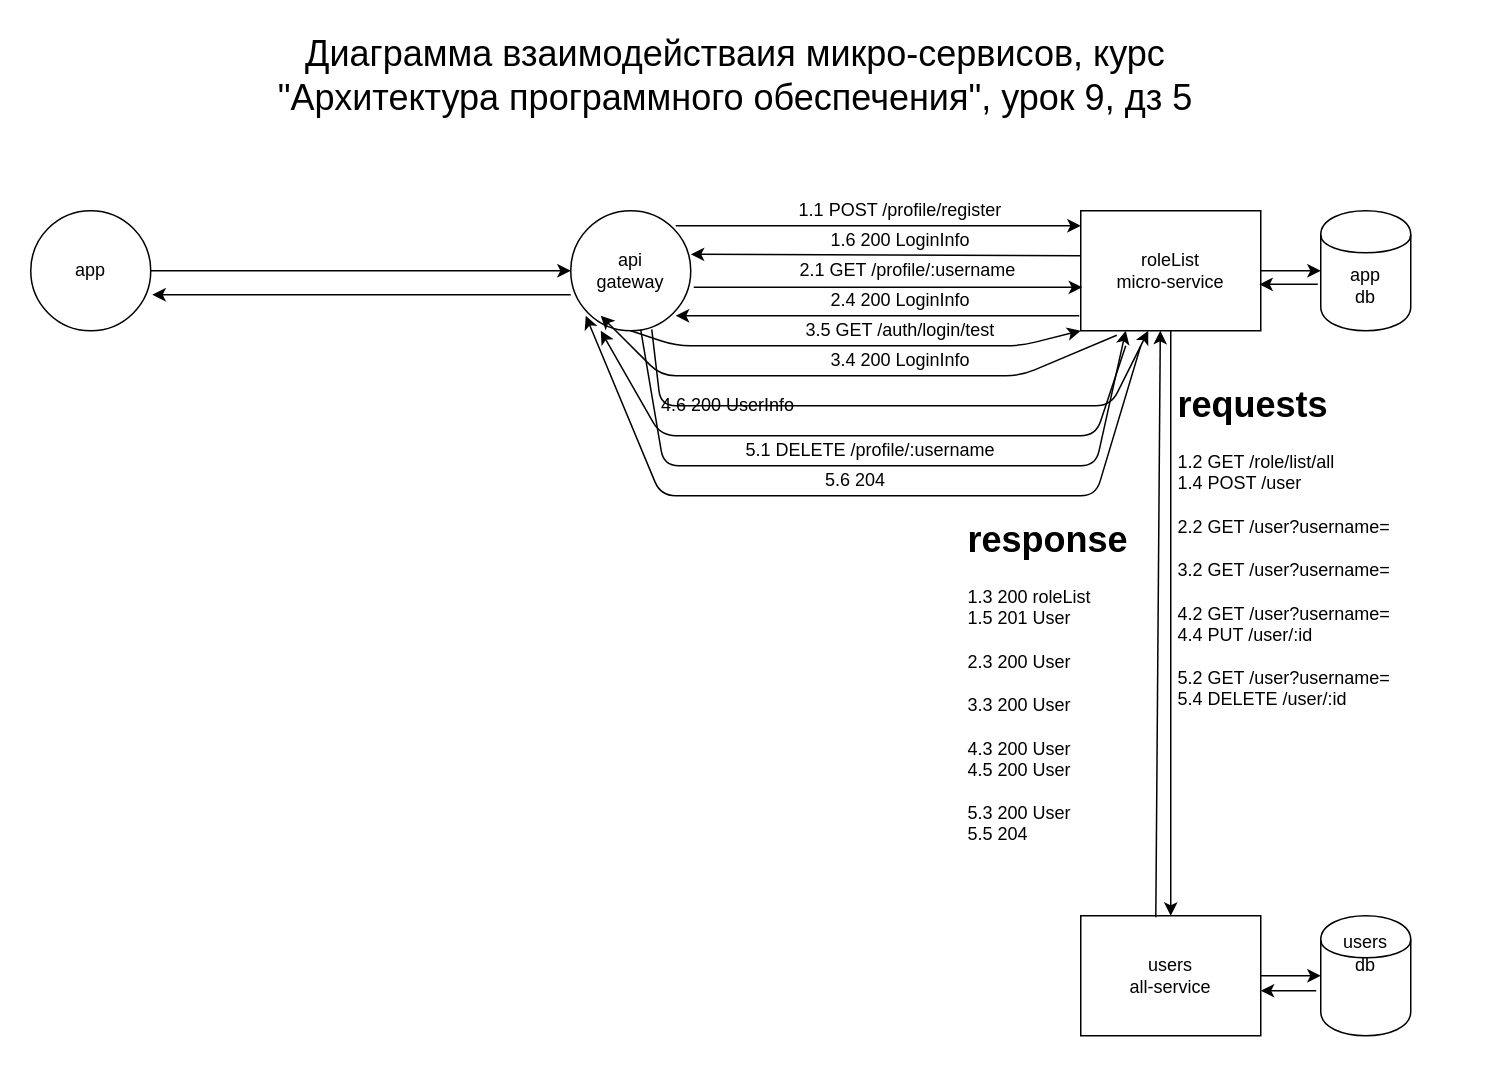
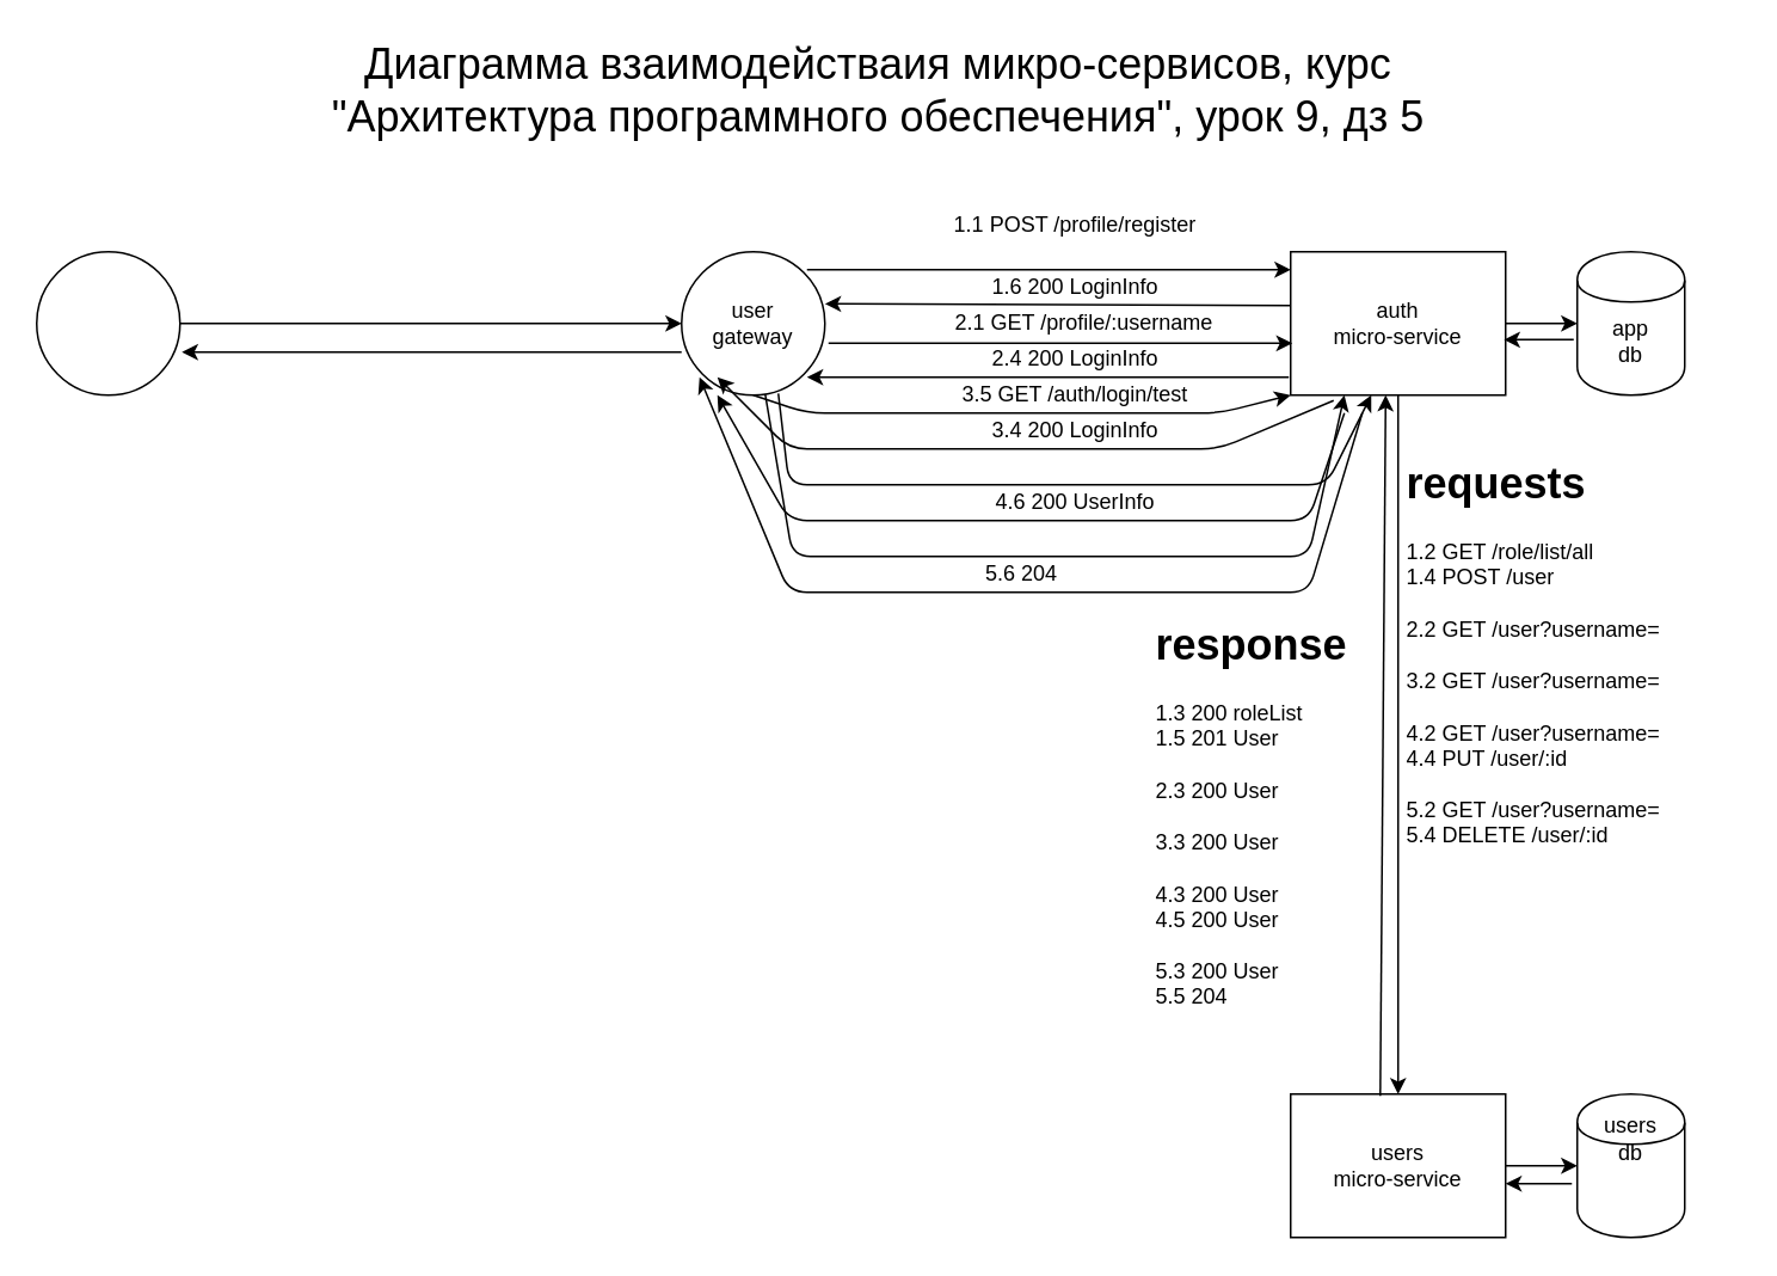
  <mxCell id="0" />
  <mxCell id="1" parent="0" />
  <mxCell id="2" value="" style="ellipse;whiteSpace=wrap;html=1;aspect=fixed;" parent="1" vertex="1"><mxGeometry x="20" y="140" width="80" height="80" as="geometry" /></mxCell>
  <mxCell id="3" value="&lt;font style=&quot;font-size: 24px&quot;&gt;Диаграмма взаимодействаия микро-сервисов, курс &quot;Архитектура программного обеспечения&quot;, урок 9, дз 5&lt;/font&gt;" style="text;html=1;strokeColor=none;fillColor=none;align=center;verticalAlign=middle;whiteSpace=wrap;rounded=0;" parent="1" vertex="1"><mxGeometry x="180" y="20" width="620" height="60" as="geometry" /></mxCell>
- <mxCell id="4" value="app" style="text;html=1;strokeColor=none;fillColor=none;align=center;verticalAlign=middle;whiteSpace=wrap;rounded=0;" parent="1" vertex="1"><mxGeometry x="30" y="150" width="60" height="60" as="geometry" /></mxCell>
  <mxCell id="5" value="" style="ellipse;whiteSpace=wrap;html=1;aspect=fixed;" parent="1" vertex="1"><mxGeometry x="380" y="140" width="80" height="80" as="geometry" /></mxCell>
  <mxCell id="6" value="" style="rounded=0;whiteSpace=wrap;html=1;" parent="1" vertex="1"><mxGeometry x="720" y="140" width="120" height="80" as="geometry" /></mxCell>
  <mxCell id="7" value="" style="rounded=0;whiteSpace=wrap;html=1;" parent="1" vertex="1"><mxGeometry x="720" y="610" width="120" height="80" as="geometry" /></mxCell>
  <mxCell id="8" value="" style="shape=cylinder;whiteSpace=wrap;html=1;boundedLbl=1;backgroundOutline=1;" parent="1" vertex="1"><mxGeometry x="880" y="140" width="60" height="80" as="geometry" /></mxCell>
  <mxCell id="9" value="" style="shape=cylinder;whiteSpace=wrap;html=1;boundedLbl=1;backgroundOutline=1;" parent="1" vertex="1"><mxGeometry x="880" y="610" width="60" height="80" as="geometry" /></mxCell>
  <mxCell id="10" value="" style="endArrow=classic;html=1;entryX=0;entryY=0.5;entryDx=0;entryDy=0;exitX=1;exitY=0.5;exitDx=0;exitDy=0;" parent="1" source="6" target="8" edge="1"><mxGeometry width="50" height="50" relative="1" as="geometry"><mxPoint x="840" y="210" as="sourcePoint" /><mxPoint x="890" y="160" as="targetPoint" /></mxGeometry></mxCell>
  <mxCell id="11" value="" style="endArrow=classic;html=1;entryX=0.5;entryY=0;entryDx=0;entryDy=0;exitX=0.5;exitY=1;exitDx=0;exitDy=0;" parent="1" source="6" target="7" edge="1"><mxGeometry width="50" height="50" relative="1" as="geometry"><mxPoint x="760" y="270" as="sourcePoint" /><mxPoint x="810" y="220" as="targetPoint" /></mxGeometry></mxCell>
  <mxCell id="12" value="" style="endArrow=classic;html=1;entryX=0;entryY=0.5;entryDx=0;entryDy=0;exitX=1;exitY=0.5;exitDx=0;exitDy=0;" parent="1" source="7" target="9" edge="1"><mxGeometry width="50" height="50" relative="1" as="geometry"><mxPoint x="840" y="750" as="sourcePoint" /><mxPoint x="890" y="700" as="targetPoint" /></mxGeometry></mxCell>
  <mxCell id="13" value="" style="endArrow=classic;html=1;exitX=1;exitY=0;exitDx=0;exitDy=0;entryX=0;entryY=0.125;entryDx=0;entryDy=0;entryPerimeter=0;" parent="1" source="19" target="6" edge="1"><mxGeometry width="50" height="50" relative="1" as="geometry"><mxPoint x="335" y="200" as="sourcePoint" /><mxPoint x="690" y="100" as="targetPoint" /><Array as="points"><mxPoint x="520" y="150" /><mxPoint x="580" y="150" /></Array></mxGeometry></mxCell>
  <mxCell id="14" value="" style="endArrow=classic;html=1;entryX=0;entryY=0.5;entryDx=0;entryDy=0;exitX=1;exitY=0.5;exitDx=0;exitDy=0;" parent="1" source="2" target="5" edge="1"><mxGeometry width="50" height="50" relative="1" as="geometry"><mxPoint x="175" y="200" as="sourcePoint" /><mxPoint x="225" y="150" as="targetPoint" /></mxGeometry></mxCell>
- <mxCell id="15" value="roleList&lt;br&gt;micro-service" style="text;html=1;strokeColor=none;fillColor=none;align=center;verticalAlign=middle;whiteSpace=wrap;rounded=0;" parent="1" vertex="1"><mxGeometry x="730" y="150" width="100" height="60" as="geometry" /></mxCell>
- <mxCell id="16" value="users&lt;br&gt;all-service" style="text;html=1;strokeColor=none;fillColor=none;align=center;verticalAlign=middle;whiteSpace=wrap;rounded=0;" parent="1" vertex="1"><mxGeometry x="730" y="620" width="100" height="60" as="geometry" /></mxCell>
+ <mxCell id="15" value="auth&lt;br&gt;micro-service" style="text;html=1;strokeColor=none;fillColor=none;align=center;verticalAlign=middle;whiteSpace=wrap;rounded=0;" parent="1" vertex="1"><mxGeometry x="730" y="150" width="100" height="60" as="geometry" /></mxCell>
+ <mxCell id="16" value="users&lt;br&gt;micro-service" style="text;html=1;strokeColor=none;fillColor=none;align=center;verticalAlign=middle;whiteSpace=wrap;rounded=0;" parent="1" vertex="1"><mxGeometry x="730" y="620" width="100" height="60" as="geometry" /></mxCell>
  <mxCell id="17" value="users&lt;br&gt;db" style="text;html=1;strokeColor=none;fillColor=none;align=center;verticalAlign=middle;whiteSpace=wrap;rounded=0;" parent="1" vertex="1"><mxGeometry x="890" y="615" width="40" height="40" as="geometry" /></mxCell>
  <mxCell id="18" value="app&lt;br&gt;db" style="text;html=1;strokeColor=none;fillColor=none;align=center;verticalAlign=middle;whiteSpace=wrap;rounded=0;" parent="1" vertex="1"><mxGeometry x="890" y="170" width="40" height="40" as="geometry" /></mxCell>
- <mxCell id="19" value="api&lt;br&gt;gateway" style="text;html=1;strokeColor=none;fillColor=none;align=center;verticalAlign=middle;whiteSpace=wrap;rounded=0;" parent="1" vertex="1"><mxGeometry x="390" y="150" width="60" height="60" as="geometry" /></mxCell>
- <mxCell id="20" value="1.1 POST /profile/register" style="text;html=1;strokeColor=none;fillColor=none;align=center;verticalAlign=middle;whiteSpace=wrap;rounded=0;" vertex="1" parent="1"><mxGeometry x="530" y="130" width="140" height="20" as="geometry" /></mxCell>
+ <mxCell id="19" value="user&lt;br&gt;gateway" style="text;html=1;strokeColor=none;fillColor=none;align=center;verticalAlign=middle;whiteSpace=wrap;rounded=0;" parent="1" vertex="1"><mxGeometry x="390" y="150" width="60" height="60" as="geometry" /></mxCell>
+ <mxCell id="20" value="1.1 POST /profile/register" style="text;html=1;strokeColor=none;fillColor=none;align=center;verticalAlign=middle;whiteSpace=wrap;rounded=0;" vertex="1" parent="1"><mxGeometry x="530" y="115" width="140" height="20" as="geometry" /></mxCell>
  <mxCell id="21" value="" style="endArrow=classic;html=1;exitX=0;exitY=0.375;exitDx=0;exitDy=0;exitPerimeter=0;entryX=1;entryY=0.363;entryDx=0;entryDy=0;entryPerimeter=0;" edge="1" parent="1" source="6" target="5"><mxGeometry width="50" height="50" relative="1" as="geometry"><mxPoint x="600" y="220" as="sourcePoint" /><mxPoint x="650" y="170" as="targetPoint" /></mxGeometry></mxCell>
  <mxCell id="22" value="" style="endArrow=classic;html=1;entryX=0.992;entryY=0.613;entryDx=0;entryDy=0;entryPerimeter=0;exitX=-0.033;exitY=0.613;exitDx=0;exitDy=0;exitPerimeter=0;" edge="1" parent="1" source="8" target="6"><mxGeometry width="50" height="50" relative="1" as="geometry"><mxPoint x="820" y="300" as="sourcePoint" /><mxPoint x="870" y="250" as="targetPoint" /></mxGeometry></mxCell>
  <mxCell id="23" value="1.6 200 LoginInfo" style="text;html=1;strokeColor=none;fillColor=none;align=center;verticalAlign=middle;whiteSpace=wrap;rounded=0;" vertex="1" parent="1"><mxGeometry x="530" y="150" width="140" height="20" as="geometry" /></mxCell>
  <mxCell id="24" value="" style="endArrow=classic;html=1;exitX=1.025;exitY=0.638;exitDx=0;exitDy=0;exitPerimeter=0;entryX=0.008;entryY=0.638;entryDx=0;entryDy=0;entryPerimeter=0;" edge="1" parent="1" source="5" target="6"><mxGeometry width="50" height="50" relative="1" as="geometry"><mxPoint x="520" y="420" as="sourcePoint" /><mxPoint x="570" y="370" as="targetPoint" /></mxGeometry></mxCell>
  <mxCell id="25" value="2.1 GET /profile/:username" style="text;html=1;strokeColor=none;fillColor=none;align=center;verticalAlign=middle;whiteSpace=wrap;rounded=0;" vertex="1" parent="1"><mxGeometry x="530" y="170" width="150" height="20" as="geometry" /></mxCell>
  <mxCell id="26" value="" style="endArrow=classic;html=1;entryX=1;entryY=1;entryDx=0;entryDy=0;" edge="1" parent="1" target="19"><mxGeometry width="50" height="50" relative="1" as="geometry"><mxPoint x="719" y="210" as="sourcePoint" /><mxPoint x="570" y="370" as="targetPoint" /></mxGeometry></mxCell>
  <mxCell id="27" value="2.4 200 LoginInfo" style="text;html=1;strokeColor=none;fillColor=none;align=center;verticalAlign=middle;whiteSpace=wrap;rounded=0;" vertex="1" parent="1"><mxGeometry x="530" y="190" width="140" height="20" as="geometry" /></mxCell>
  <mxCell id="28" value="3.5 GET /auth/login/test" style="text;html=1;strokeColor=none;fillColor=none;align=center;verticalAlign=middle;whiteSpace=wrap;rounded=0;" vertex="1" parent="1"><mxGeometry x="530" y="210" width="140" height="20" as="geometry" /></mxCell>
  <mxCell id="29" value="" style="endArrow=classic;html=1;exitX=0.5;exitY=1;exitDx=0;exitDy=0;entryX=0;entryY=1;entryDx=0;entryDy=0;" edge="1" parent="1" source="5" target="6"><mxGeometry width="50" height="50" relative="1" as="geometry"><mxPoint x="570" y="330" as="sourcePoint" /><mxPoint x="570" y="370" as="targetPoint" /><Array as="points"><mxPoint x="450" y="230" /><mxPoint x="680" y="230" /></Array></mxGeometry></mxCell>
  <mxCell id="30" value="" style="endArrow=classic;html=1;exitX=0.2;exitY=1.038;exitDx=0;exitDy=0;exitPerimeter=0;" edge="1" parent="1" source="6"><mxGeometry width="50" height="50" relative="1" as="geometry"><mxPoint x="350" y="260" as="sourcePoint" /><mxPoint x="400" y="210" as="targetPoint" /><Array as="points"><mxPoint x="680" y="250" /><mxPoint x="440" y="250" /></Array></mxGeometry></mxCell>
  <mxCell id="31" value="3.4 200 LoginInfo" style="text;html=1;strokeColor=none;fillColor=none;align=center;verticalAlign=middle;whiteSpace=wrap;rounded=0;" vertex="1" parent="1"><mxGeometry x="530" y="230" width="140" height="20" as="geometry" /></mxCell>
  <mxCell id="32" value="" style="endArrow=classic;html=1;entryX=0.375;entryY=1;entryDx=0;entryDy=0;entryPerimeter=0;exitX=0.675;exitY=0.988;exitDx=0;exitDy=0;exitPerimeter=0;" edge="1" parent="1" source="5" target="6"><mxGeometry width="50" height="50" relative="1" as="geometry"><mxPoint x="520" y="420" as="sourcePoint" /><mxPoint x="570" y="370" as="targetPoint" /><Array as="points"><mxPoint x="440" y="270" /><mxPoint x="740" y="270" /></Array></mxGeometry></mxCell>
  <mxCell id="33" value="&lt;h1&gt;requests&lt;/h1&gt;&lt;div&gt;1.2 GET /role/list/all&lt;/div&gt;&lt;div&gt;1.4 POST /user&lt;/div&gt;&lt;div&gt;&lt;br&gt;&lt;/div&gt;&lt;div&gt;2.2 GET /user?username=&lt;/div&gt;&lt;div&gt;&lt;br&gt;&lt;/div&gt;&lt;div&gt;3.2 GET /user?username=&lt;/div&gt;&lt;div&gt;&lt;br&gt;&lt;/div&gt;&lt;div&gt;4.2 GET /user?username=&lt;/div&gt;&lt;div&gt;4.4 PUT /user/:id&lt;/div&gt;&lt;div&gt;&lt;br&gt;&lt;/div&gt;&lt;div&gt;5.2 GET /user?username=&lt;/div&gt;&lt;div&gt;5.4 DELETE /user/:id&lt;/div&gt;" style="text;html=1;strokeColor=none;fillColor=none;spacing=5;spacingTop=-20;whiteSpace=wrap;overflow=hidden;rounded=0;" vertex="1" parent="1"><mxGeometry x="780" y="250" width="190" height="240" as="geometry" /></mxCell>
  <mxCell id="34" value="" style="endArrow=classic;html=1;exitX=0.417;exitY=0.013;exitDx=0;exitDy=0;exitPerimeter=0;entryX=0.442;entryY=1;entryDx=0;entryDy=0;entryPerimeter=0;" edge="1" parent="1" source="7" target="6"><mxGeometry width="50" height="50" relative="1" as="geometry"><mxPoint x="720" y="270" as="sourcePoint" /><mxPoint x="770" y="260" as="targetPoint" /></mxGeometry></mxCell>
  <mxCell id="35" value="&lt;h1&gt;response&lt;/h1&gt;&lt;div&gt;1.3 200 roleList&lt;/div&gt;&lt;div&gt;1.5 201 User&lt;/div&gt;&lt;div&gt;&lt;br&gt;&lt;/div&gt;&lt;div&gt;2.3 200 User&lt;/div&gt;&lt;div&gt;&lt;br&gt;&lt;/div&gt;&lt;div&gt;3.3 200 User&lt;/div&gt;&lt;div&gt;&lt;br&gt;&lt;/div&gt;&lt;div&gt;4.3 200 User&lt;/div&gt;&lt;div&gt;4.5 200 User&lt;/div&gt;&lt;div&gt;&lt;br&gt;&lt;/div&gt;&lt;div&gt;5.3 200 User&lt;/div&gt;&lt;div&gt;5.5 204&lt;/div&gt;" style="text;html=1;strokeColor=none;fillColor=none;spacing=5;spacingTop=-20;whiteSpace=wrap;overflow=hidden;rounded=0;" vertex="1" parent="1"><mxGeometry x="640" y="340" width="130" height="230" as="geometry" /></mxCell>
  <mxCell id="36" value="" style="endArrow=classic;html=1;entryX=1.013;entryY=0.7;entryDx=0;entryDy=0;entryPerimeter=0;exitX=0;exitY=0.7;exitDx=0;exitDy=0;exitPerimeter=0;" edge="1" parent="1" source="5" target="2"><mxGeometry width="50" height="50" relative="1" as="geometry"><mxPoint x="70" y="260" as="sourcePoint" /><mxPoint x="120" y="210" as="targetPoint" /></mxGeometry></mxCell>
  <mxCell id="37" value="" style="endArrow=classic;html=1;entryX=0.25;entryY=1;entryDx=0;entryDy=0;entryPerimeter=0;" edge="1" parent="1" target="5"><mxGeometry width="50" height="50" relative="1" as="geometry"><mxPoint x="750" y="230" as="sourcePoint" /><mxPoint x="570" y="340" as="targetPoint" /><Array as="points"><mxPoint x="730" y="290" /><mxPoint x="440" y="290" /></Array></mxGeometry></mxCell>
- <mxCell id="38" value="4.6 200 UserInfo" style="text;html=1;strokeColor=none;fillColor=none;align=center;verticalAlign=middle;whiteSpace=wrap;rounded=0;" vertex="1" parent="1"><mxGeometry x="415" y="260" width="140" height="20" as="geometry" /></mxCell>
+ <mxCell id="38" value="4.6 200 UserInfo" style="text;html=1;strokeColor=none;fillColor=none;align=center;verticalAlign=middle;whiteSpace=wrap;rounded=0;" vertex="1" parent="1"><mxGeometry x="530" y="270" width="140" height="20" as="geometry" /></mxCell>
  <mxCell id="39" value="" style="endArrow=classic;html=1;entryX=0.25;entryY=1;entryDx=0;entryDy=0;" edge="1" parent="1" source="5" target="6"><mxGeometry width="50" height="50" relative="1" as="geometry"><mxPoint x="520" y="390" as="sourcePoint" /><mxPoint x="570" y="340" as="targetPoint" /><Array as="points"><mxPoint x="442" y="310" /><mxPoint x="730" y="310" /></Array></mxGeometry></mxCell>
- <mxCell id="40" value="5.1 DELETE /profile/:username" style="text;html=1;strokeColor=none;fillColor=none;align=center;verticalAlign=middle;whiteSpace=wrap;rounded=0;" vertex="1" parent="1"><mxGeometry x="480" y="290" width="200" height="20" as="geometry" /></mxCell>
  <mxCell id="41" value="" style="endArrow=classic;html=1;" edge="1" parent="1"><mxGeometry width="50" height="50" relative="1" as="geometry"><mxPoint x="760" y="230" as="sourcePoint" /><mxPoint x="390" y="210" as="targetPoint" /><Array as="points"><mxPoint x="730" y="330" /><mxPoint x="440" y="330" /></Array></mxGeometry></mxCell>
  <mxCell id="42" value="5.6 204" style="text;html=1;strokeColor=none;fillColor=none;align=center;verticalAlign=middle;whiteSpace=wrap;rounded=0;" vertex="1" parent="1"><mxGeometry x="450" y="310" width="240" height="20" as="geometry" /></mxCell>
  <mxCell id="43" value="" style="endArrow=classic;html=1;entryX=1;entryY=0.625;entryDx=0;entryDy=0;entryPerimeter=0;exitX=-0.05;exitY=0.625;exitDx=0;exitDy=0;exitPerimeter=0;" edge="1" parent="1" source="9" target="7"><mxGeometry width="50" height="50" relative="1" as="geometry"><mxPoint x="520" y="390" as="sourcePoint" /><mxPoint x="570" y="340" as="targetPoint" /></mxGeometry></mxCell>
